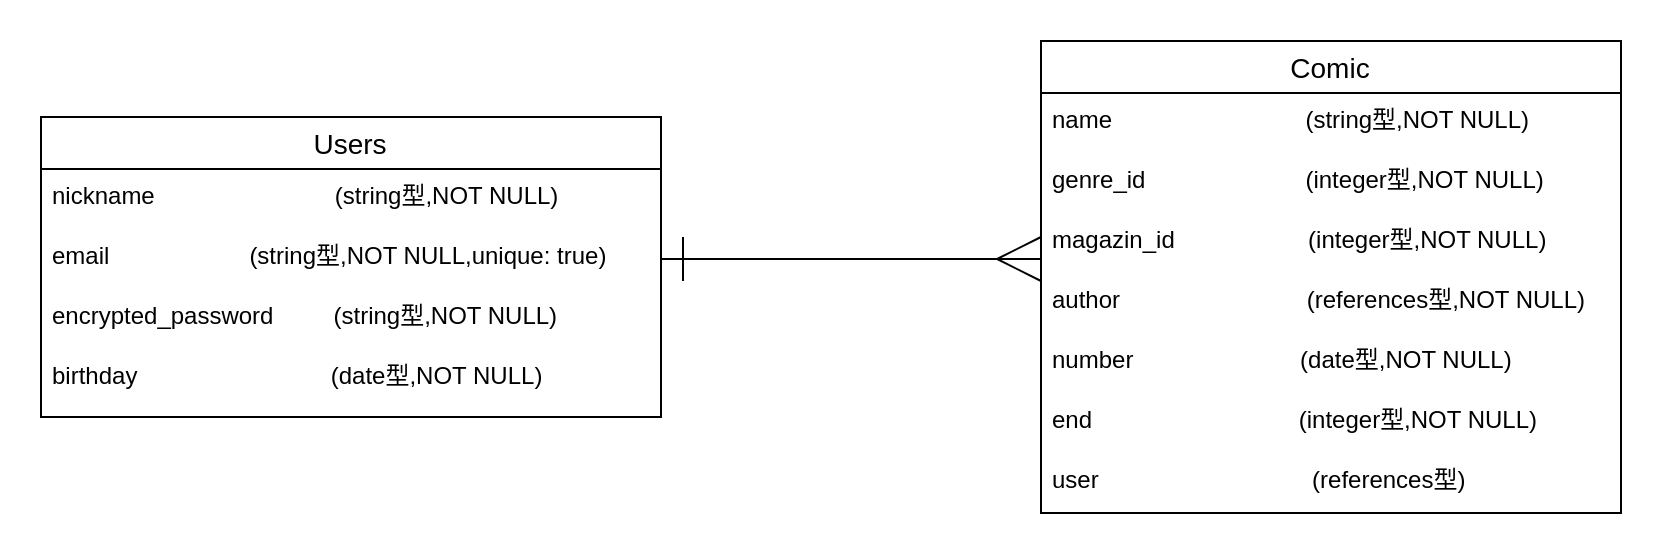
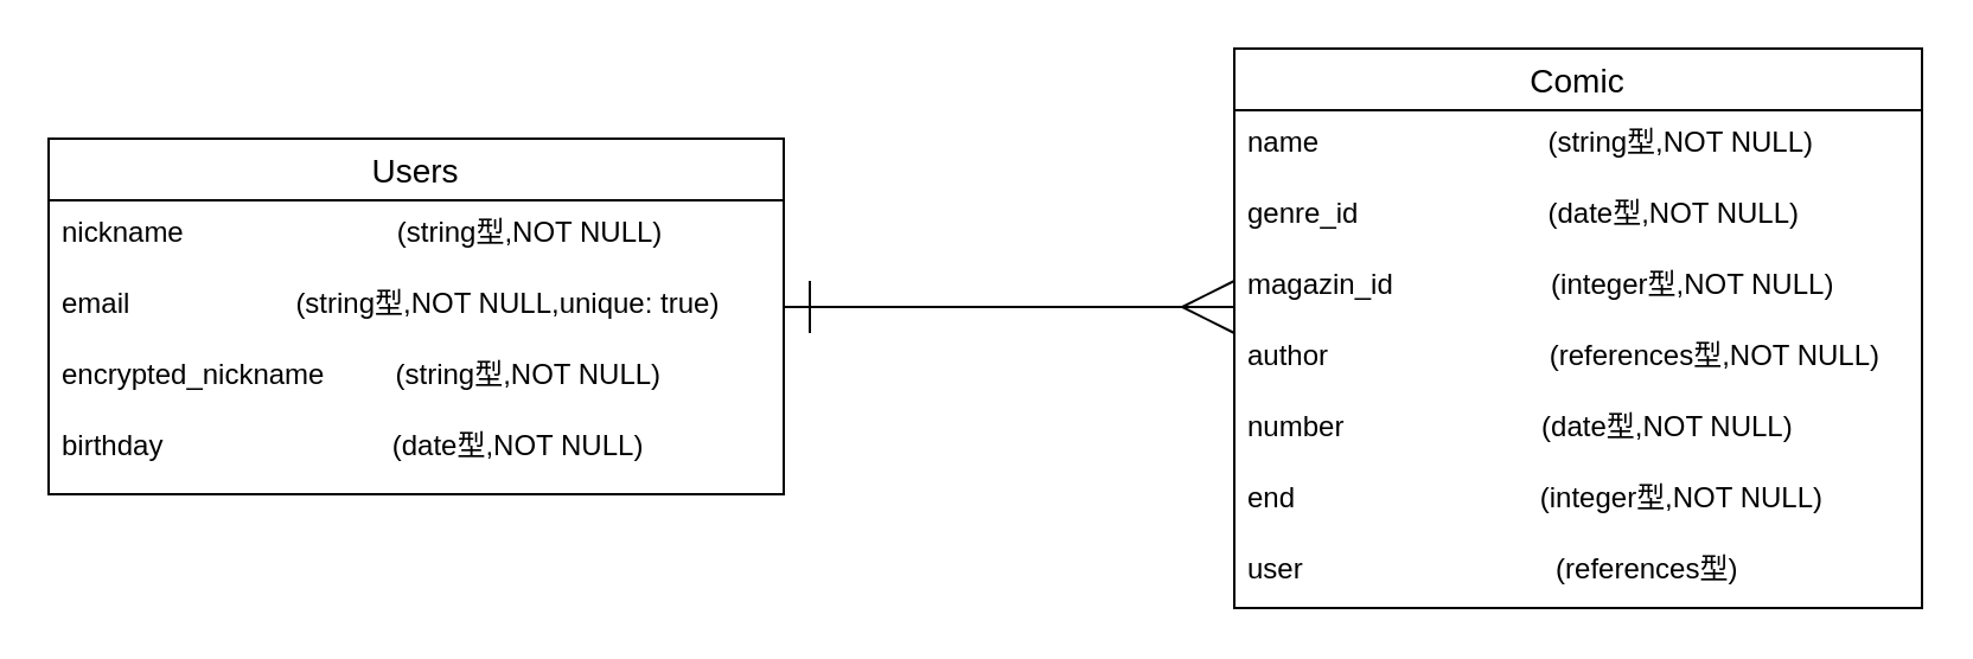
  <mxCell id="0" />
  <mxCell id="1" parent="0" />
  <mxCell id="2" value="Users" style="swimlane;fontStyle=0;childLayout=stackLayout;horizontal=1;startSize=26;horizontalStack=0;resizeParent=1;resizeParentMax=0;resizeLast=0;collapsible=1;marginBottom=0;align=center;fontSize=14;" vertex="1" parent="1"><mxGeometry x="20" y="58" width="310" height="150" as="geometry"><mxRectangle x="190" y="-130" width="50" height="26" as="alternateBounds" /></mxGeometry></mxCell>
  <mxCell id="3" value="nickname                           (string型,NOT NULL)" style="text;strokeColor=none;fillColor=none;spacingLeft=4;spacingRight=4;overflow=hidden;rotatable=0;points=[[0,0.5],[1,0.5]];portConstraint=eastwest;fontSize=12;" vertex="1" parent="2"><mxGeometry y="26" width="310" height="30" as="geometry" /></mxCell>
  <mxCell id="4" value="email                     (string型,NOT NULL,unique: true)" style="text;strokeColor=none;fillColor=none;spacingLeft=4;spacingRight=4;overflow=hidden;rotatable=0;points=[[0,0.5],[1,0.5]];portConstraint=eastwest;fontSize=12;" vertex="1" parent="2"><mxGeometry y="56" width="310" height="30" as="geometry" /></mxCell>
- <mxCell id="5" value="encrypted_password         (string型,NOT NULL)" style="text;strokeColor=none;fillColor=none;spacingLeft=4;spacingRight=4;overflow=hidden;rotatable=0;points=[[0,0.5],[1,0.5]];portConstraint=eastwest;fontSize=12;" vertex="1" parent="2"><mxGeometry y="86" width="310" height="30" as="geometry" /></mxCell>
+ <mxCell id="5" value="encrypted_nickname         (string型,NOT NULL)" style="text;strokeColor=none;fillColor=none;spacingLeft=4;spacingRight=4;overflow=hidden;rotatable=0;points=[[0,0.5],[1,0.5]];portConstraint=eastwest;fontSize=12;" vertex="1" parent="2"><mxGeometry y="86" width="310" height="30" as="geometry" /></mxCell>
  <mxCell id="6" value="birthday                             (date型,NOT NULL)" style="text;strokeColor=none;fillColor=none;spacingLeft=4;spacingRight=4;overflow=hidden;rotatable=0;points=[[0,0.5],[1,0.5]];portConstraint=eastwest;fontSize=12;" vertex="1" parent="2"><mxGeometry y="116" width="310" height="34" as="geometry" /></mxCell>
  <mxCell id="7" value="Comic" style="swimlane;fontStyle=0;childLayout=stackLayout;horizontal=1;startSize=26;horizontalStack=0;resizeParent=1;resizeParentMax=0;resizeLast=0;collapsible=1;marginBottom=0;align=center;fontSize=14;" vertex="1" parent="1"><mxGeometry x="520" y="20" width="290" height="236" as="geometry"><mxRectangle x="190" y="-130" width="50" height="26" as="alternateBounds" /></mxGeometry></mxCell>
  <mxCell id="8" value="name                             (string型,NOT NULL)" style="text;strokeColor=none;fillColor=none;spacingLeft=4;spacingRight=4;overflow=hidden;rotatable=0;points=[[0,0.5],[1,0.5]];portConstraint=eastwest;fontSize=12;" vertex="1" parent="7"><mxGeometry y="26" width="290" height="30" as="geometry" /></mxCell>
- <mxCell id="9" value="genre_id                        (integer型,NOT NULL)" style="text;strokeColor=none;fillColor=none;spacingLeft=4;spacingRight=4;overflow=hidden;rotatable=0;points=[[0,0.5],[1,0.5]];portConstraint=eastwest;fontSize=12;" vertex="1" parent="7"><mxGeometry y="56" width="290" height="30" as="geometry" /></mxCell>
+ <mxCell id="9" value="genre_id                        (date型,NOT NULL)" style="text;strokeColor=none;fillColor=none;spacingLeft=4;spacingRight=4;overflow=hidden;rotatable=0;points=[[0,0.5],[1,0.5]];portConstraint=eastwest;fontSize=12;" vertex="1" parent="7"><mxGeometry y="56" width="290" height="30" as="geometry" /></mxCell>
  <mxCell id="10" value="magazin_id                    (integer型,NOT NULL)" style="text;strokeColor=none;fillColor=none;spacingLeft=4;spacingRight=4;overflow=hidden;rotatable=0;points=[[0,0.5],[1,0.5]];portConstraint=eastwest;fontSize=12;" vertex="1" parent="7"><mxGeometry y="86" width="290" height="30" as="geometry" /></mxCell>
  <mxCell id="11" value="author                            (references型,NOT NULL)" style="text;strokeColor=none;fillColor=none;spacingLeft=4;spacingRight=4;overflow=hidden;rotatable=0;points=[[0,0.5],[1,0.5]];portConstraint=eastwest;fontSize=12;" vertex="1" parent="7"><mxGeometry y="116" width="290" height="30" as="geometry" /></mxCell>
  <mxCell id="12" value="number                         (date型,NOT NULL)" style="text;strokeColor=none;fillColor=none;spacingLeft=4;spacingRight=4;overflow=hidden;rotatable=0;points=[[0,0.5],[1,0.5]];portConstraint=eastwest;fontSize=12;" vertex="1" parent="7"><mxGeometry y="146" width="290" height="30" as="geometry" /></mxCell>
  <mxCell id="13" value="end                               (integer型,NOT NULL)" style="text;strokeColor=none;fillColor=none;spacingLeft=4;spacingRight=4;overflow=hidden;rotatable=0;points=[[0,0.5],[1,0.5]];portConstraint=eastwest;fontSize=12;" vertex="1" parent="7"><mxGeometry y="176" width="290" height="30" as="geometry" /></mxCell>
  <mxCell id="14" value="user                                (references型)" style="text;strokeColor=none;fillColor=none;spacingLeft=4;spacingRight=4;overflow=hidden;rotatable=0;points=[[0,0.5],[1,0.5]];portConstraint=eastwest;fontSize=12;" vertex="1" parent="7"><mxGeometry y="206" width="290" height="30" as="geometry" /></mxCell>
  <mxCell id="15" style="edgeStyle=orthogonalEdgeStyle;rounded=0;orthogonalLoop=1;jettySize=auto;html=1;entryX=0;entryY=0.5;entryDx=0;entryDy=0;endArrow=ERmany;endFill=0;strokeWidth=1;endSize=20;startArrow=ERone;startFill=0;startSize=20;" edge="1" parent="1"><mxGeometry relative="1" as="geometry"><mxPoint x="330" y="129" as="sourcePoint" /><Array as="points"><mxPoint x="340" y="129" /><mxPoint x="340" y="129" /></Array><mxPoint x="520" y="129" as="targetPoint" /></mxGeometry></mxCell>
